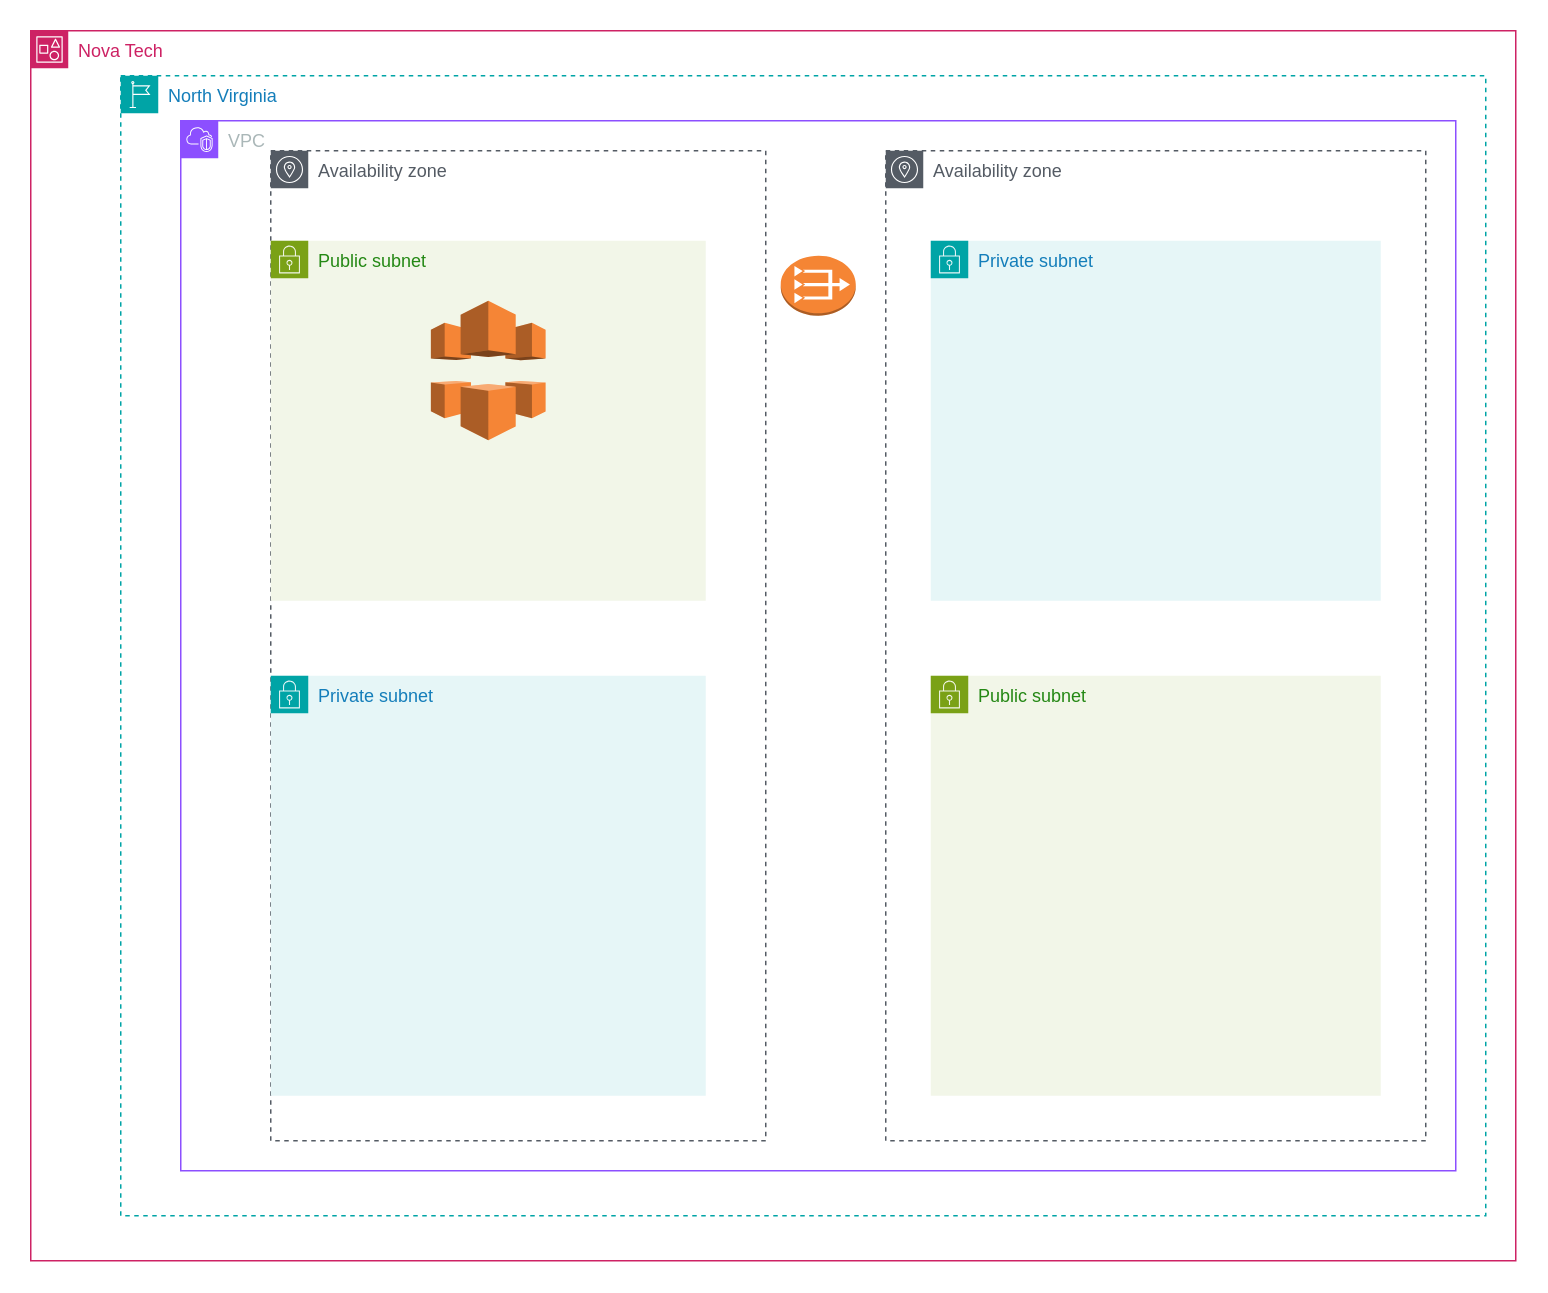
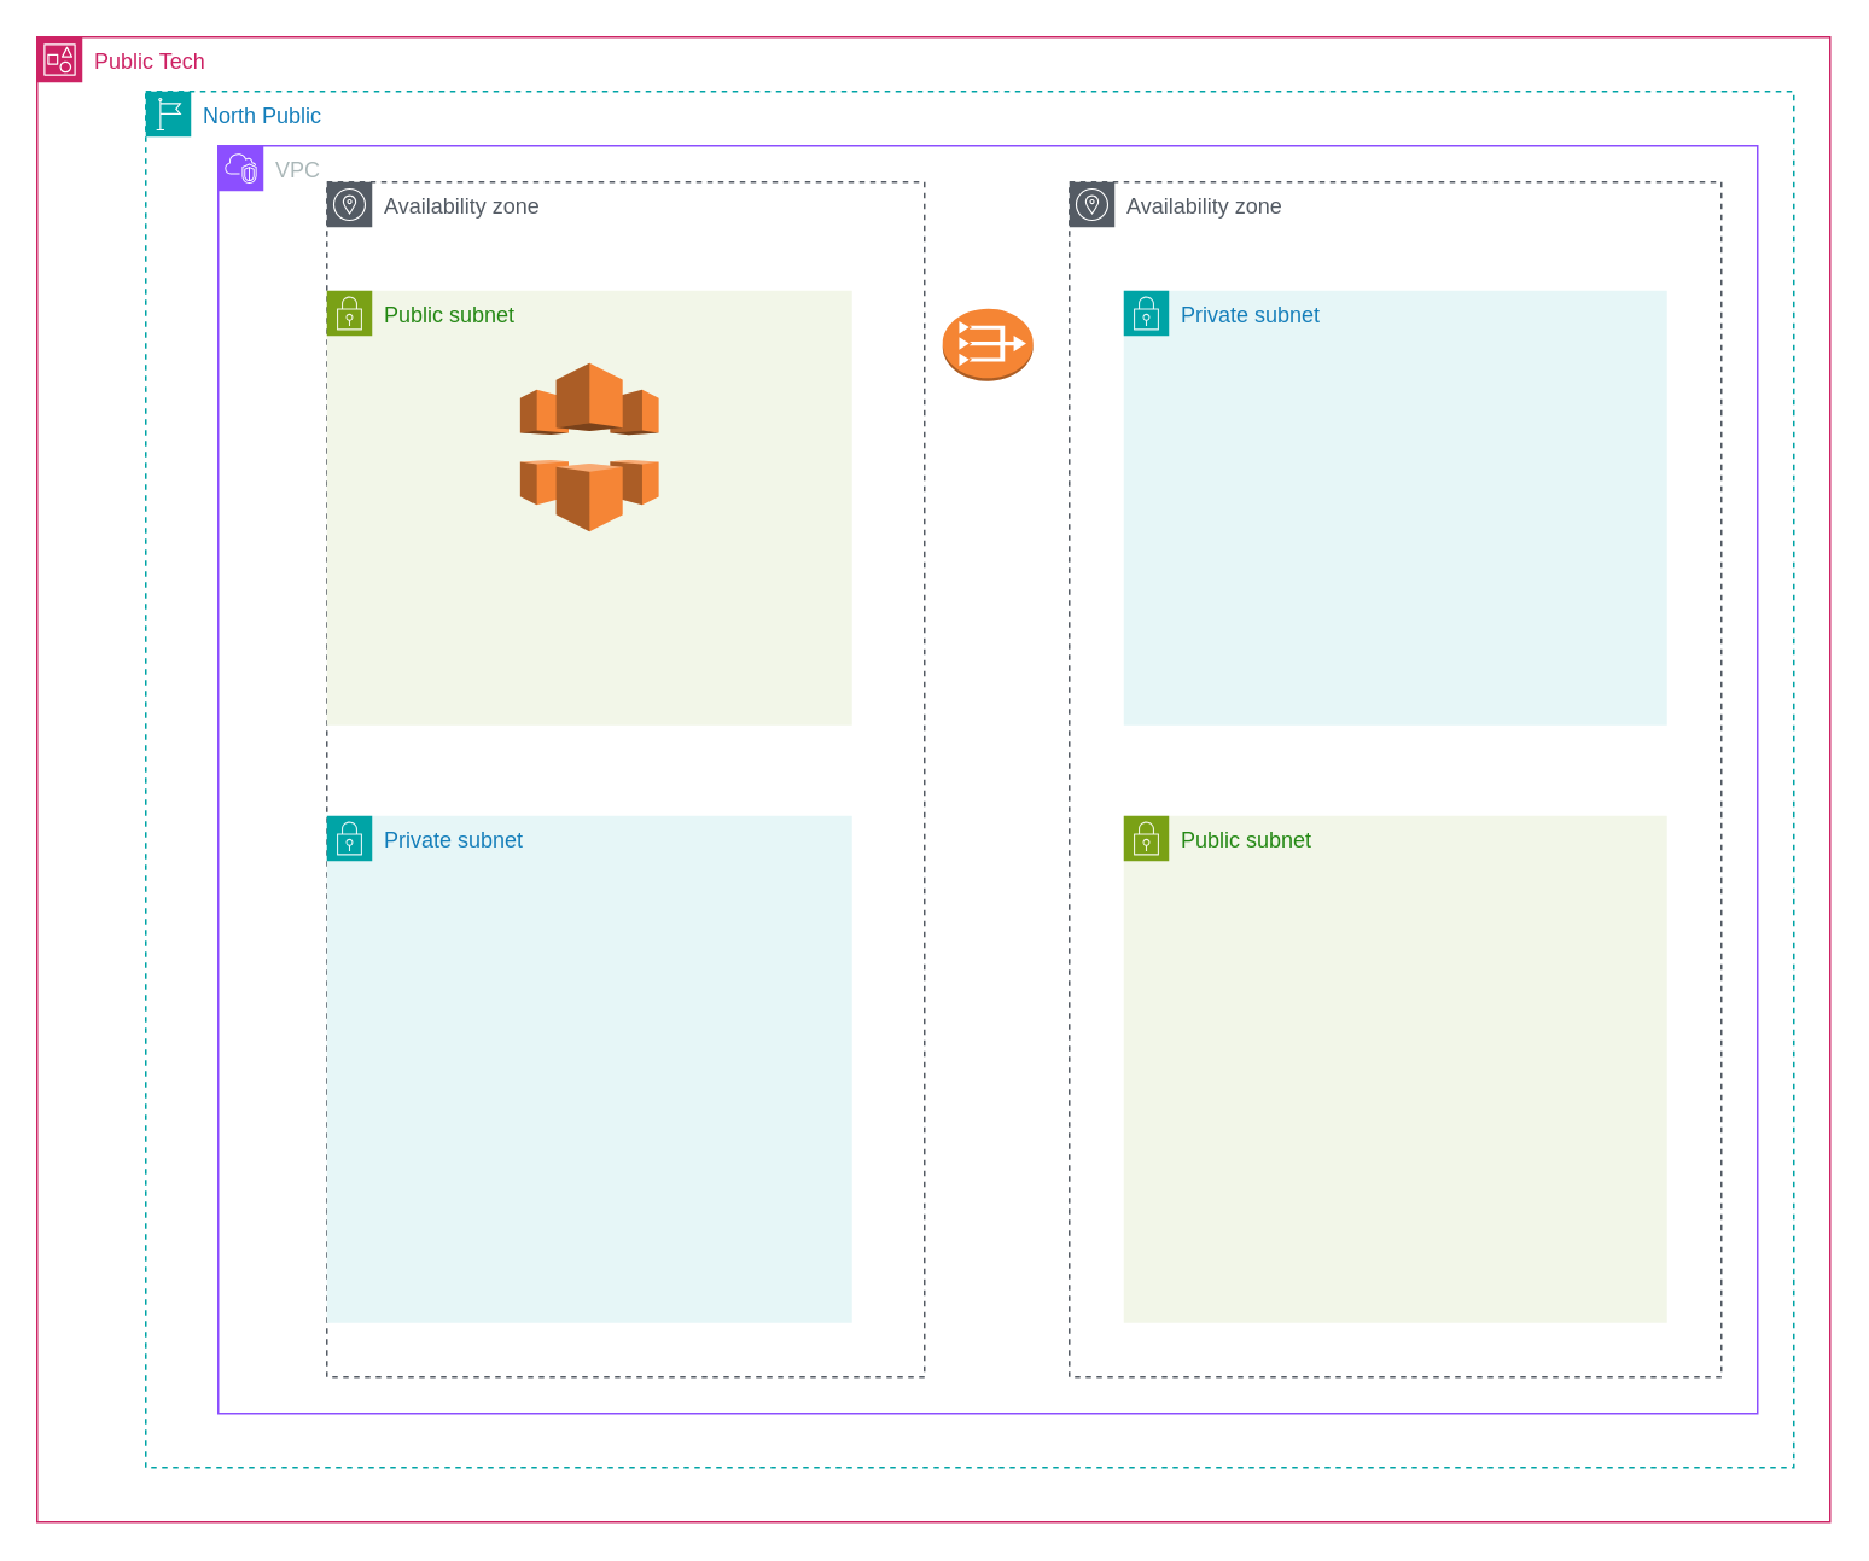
  <mxCell id="0" />
  <mxCell id="1" parent="0" />
- <mxCell id="2" value="Nova Tech" style="points=[[0,0],[0.25,0],[0.5,0],[0.75,0],[1,0],[1,0.25],[1,0.5],[1,0.75],[1,1],[0.75,1],[0.5,1],[0.25,1],[0,1],[0,0.75],[0,0.5],[0,0.25]];outlineConnect=0;gradientColor=none;html=1;whiteSpace=wrap;fontSize=12;fontStyle=0;container=1;pointerEvents=0;collapsible=0;recursiveResize=0;shape=mxgraph.aws4.group;grIcon=mxgraph.aws4.group_account;strokeColor=#CD2264;fillColor=none;verticalAlign=top;align=left;spacingLeft=30;fontColor=#CD2264;dashed=0;" parent="1" vertex="1"><mxGeometry x="20" y="20" width="990" height="820" as="geometry" /></mxCell>
- <mxCell id="3" value="North Virginia" style="points=[[0,0],[0.25,0],[0.5,0],[0.75,0],[1,0],[1,0.25],[1,0.5],[1,0.75],[1,1],[0.75,1],[0.5,1],[0.25,1],[0,1],[0,0.75],[0,0.5],[0,0.25]];outlineConnect=0;gradientColor=none;html=1;whiteSpace=wrap;fontSize=12;fontStyle=0;container=1;pointerEvents=0;collapsible=0;recursiveResize=0;shape=mxgraph.aws4.group;grIcon=mxgraph.aws4.group_region;strokeColor=#00A4A6;fillColor=none;verticalAlign=top;align=left;spacingLeft=30;fontColor=#147EBA;dashed=1;" parent="2" vertex="1"><mxGeometry x="60" y="30" width="910" height="760" as="geometry" /></mxCell>
+ <mxCell id="2" value="Public Tech" style="points=[[0,0],[0.25,0],[0.5,0],[0.75,0],[1,0],[1,0.25],[1,0.5],[1,0.75],[1,1],[0.75,1],[0.5,1],[0.25,1],[0,1],[0,0.75],[0,0.5],[0,0.25]];outlineConnect=0;gradientColor=none;html=1;whiteSpace=wrap;fontSize=12;fontStyle=0;container=1;pointerEvents=0;collapsible=0;recursiveResize=0;shape=mxgraph.aws4.group;grIcon=mxgraph.aws4.group_account;strokeColor=#CD2264;fillColor=none;verticalAlign=top;align=left;spacingLeft=30;fontColor=#CD2264;dashed=0;" parent="1" vertex="1"><mxGeometry x="20" y="20" width="990" height="820" as="geometry" /></mxCell>
+ <mxCell id="3" value="North Public" style="points=[[0,0],[0.25,0],[0.5,0],[0.75,0],[1,0],[1,0.25],[1,0.5],[1,0.75],[1,1],[0.75,1],[0.5,1],[0.25,1],[0,1],[0,0.75],[0,0.5],[0,0.25]];outlineConnect=0;gradientColor=none;html=1;whiteSpace=wrap;fontSize=12;fontStyle=0;container=1;pointerEvents=0;collapsible=0;recursiveResize=0;shape=mxgraph.aws4.group;grIcon=mxgraph.aws4.group_region;strokeColor=#00A4A6;fillColor=none;verticalAlign=top;align=left;spacingLeft=30;fontColor=#147EBA;dashed=1;" parent="2" vertex="1"><mxGeometry x="60" y="30" width="910" height="760" as="geometry" /></mxCell>
  <mxCell id="4" value="VPC" style="points=[[0,0],[0.25,0],[0.5,0],[0.75,0],[1,0],[1,0.25],[1,0.5],[1,0.75],[1,1],[0.75,1],[0.5,1],[0.25,1],[0,1],[0,0.75],[0,0.5],[0,0.25]];outlineConnect=0;gradientColor=none;html=1;whiteSpace=wrap;fontSize=12;fontStyle=0;container=1;pointerEvents=0;collapsible=0;recursiveResize=0;shape=mxgraph.aws4.group;grIcon=mxgraph.aws4.group_vpc2;strokeColor=#8C4FFF;fillColor=none;verticalAlign=top;align=left;spacingLeft=30;fontColor=#AAB7B8;dashed=0;" parent="3" vertex="1"><mxGeometry x="40" y="30" width="850" height="700" as="geometry" /></mxCell>
  <mxCell id="5" value="Availability zone" style="sketch=0;outlineConnect=0;gradientColor=none;html=1;whiteSpace=wrap;fontSize=12;fontStyle=0;shape=mxgraph.aws4.group;grIcon=mxgraph.aws4.group_availability_zone;strokeColor=#545B64;fillColor=none;verticalAlign=top;align=left;spacingLeft=30;fontColor=#545B64;dashed=1;" parent="4" vertex="1"><mxGeometry x="60" y="20" width="330" height="660" as="geometry" /></mxCell>
  <mxCell id="6" value="Availability zone" style="sketch=0;outlineConnect=0;gradientColor=none;html=1;whiteSpace=wrap;fontSize=12;fontStyle=0;shape=mxgraph.aws4.group;grIcon=mxgraph.aws4.group_availability_zone;strokeColor=#545B64;fillColor=none;verticalAlign=top;align=left;spacingLeft=30;fontColor=#545B64;dashed=1;" parent="4" vertex="1"><mxGeometry x="470" y="20" width="360" height="660" as="geometry" /></mxCell>
  <mxCell id="7" value="Private subnet" style="points=[[0,0],[0.25,0],[0.5,0],[0.75,0],[1,0],[1,0.25],[1,0.5],[1,0.75],[1,1],[0.75,1],[0.5,1],[0.25,1],[0,1],[0,0.75],[0,0.5],[0,0.25]];outlineConnect=0;gradientColor=none;html=1;whiteSpace=wrap;fontSize=12;fontStyle=0;container=1;pointerEvents=0;collapsible=0;recursiveResize=0;shape=mxgraph.aws4.group;grIcon=mxgraph.aws4.group_security_group;grStroke=0;strokeColor=#00A4A6;fillColor=#E6F6F7;verticalAlign=top;align=left;spacingLeft=30;fontColor=#147EBA;dashed=0;" parent="4" vertex="1"><mxGeometry x="500" y="80" width="300" height="240" as="geometry" /></mxCell>
  <mxCell id="8" value="Public subnet" style="points=[[0,0],[0.25,0],[0.5,0],[0.75,0],[1,0],[1,0.25],[1,0.5],[1,0.75],[1,1],[0.75,1],[0.5,1],[0.25,1],[0,1],[0,0.75],[0,0.5],[0,0.25]];outlineConnect=0;gradientColor=none;html=1;whiteSpace=wrap;fontSize=12;fontStyle=0;container=1;pointerEvents=0;collapsible=0;recursiveResize=0;shape=mxgraph.aws4.group;grIcon=mxgraph.aws4.group_security_group;grStroke=0;strokeColor=#7AA116;fillColor=#F2F6E8;verticalAlign=top;align=left;spacingLeft=30;fontColor=#248814;dashed=0;" parent="4" vertex="1"><mxGeometry x="60" y="80" width="290" height="240" as="geometry" /></mxCell>
  <mxCell id="9" value="" style="outlineConnect=0;dashed=0;verticalLabelPosition=bottom;verticalAlign=top;align=center;html=1;shape=mxgraph.aws3.cloudfront;fillColor=#F58536;gradientColor=none;" vertex="1" parent="8"><mxGeometry x="106.75" y="40" width="76.5" height="93" as="geometry" /></mxCell>
  <mxCell id="10" value="Private subnet" style="points=[[0,0],[0.25,0],[0.5,0],[0.75,0],[1,0],[1,0.25],[1,0.5],[1,0.75],[1,1],[0.75,1],[0.5,1],[0.25,1],[0,1],[0,0.75],[0,0.5],[0,0.25]];outlineConnect=0;gradientColor=none;html=1;whiteSpace=wrap;fontSize=12;fontStyle=0;container=1;pointerEvents=0;collapsible=0;recursiveResize=0;shape=mxgraph.aws4.group;grIcon=mxgraph.aws4.group_security_group;grStroke=0;strokeColor=#00A4A6;fillColor=#E6F6F7;verticalAlign=top;align=left;spacingLeft=30;fontColor=#147EBA;dashed=0;" parent="4" vertex="1"><mxGeometry x="60" y="370" width="290" height="280" as="geometry" /></mxCell>
  <mxCell id="11" value="Public subnet" style="points=[[0,0],[0.25,0],[0.5,0],[0.75,0],[1,0],[1,0.25],[1,0.5],[1,0.75],[1,1],[0.75,1],[0.5,1],[0.25,1],[0,1],[0,0.75],[0,0.5],[0,0.25]];outlineConnect=0;gradientColor=none;html=1;whiteSpace=wrap;fontSize=12;fontStyle=0;container=1;pointerEvents=0;collapsible=0;recursiveResize=0;shape=mxgraph.aws4.group;grIcon=mxgraph.aws4.group_security_group;grStroke=0;strokeColor=#7AA116;fillColor=#F2F6E8;verticalAlign=top;align=left;spacingLeft=30;fontColor=#248814;dashed=0;" parent="4" vertex="1"><mxGeometry x="500" y="370" width="300" height="280" as="geometry" /></mxCell>
  <mxCell id="12" value="" style="outlineConnect=0;dashed=0;verticalLabelPosition=bottom;verticalAlign=top;align=center;html=1;shape=mxgraph.aws3.vpc_nat_gateway;fillColor=#F58534;gradientColor=none;" vertex="1" parent="4"><mxGeometry x="400" y="90" width="50" height="40" as="geometry" /></mxCell>
